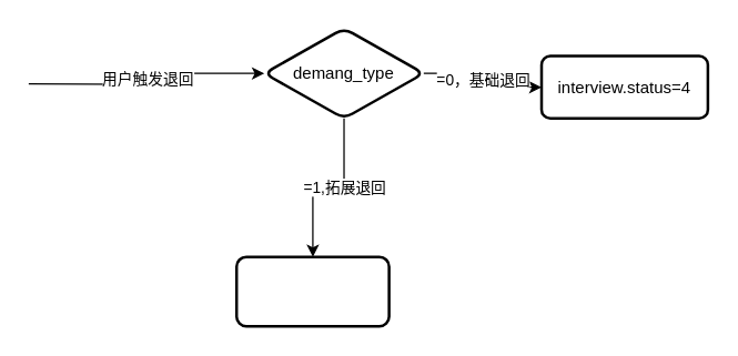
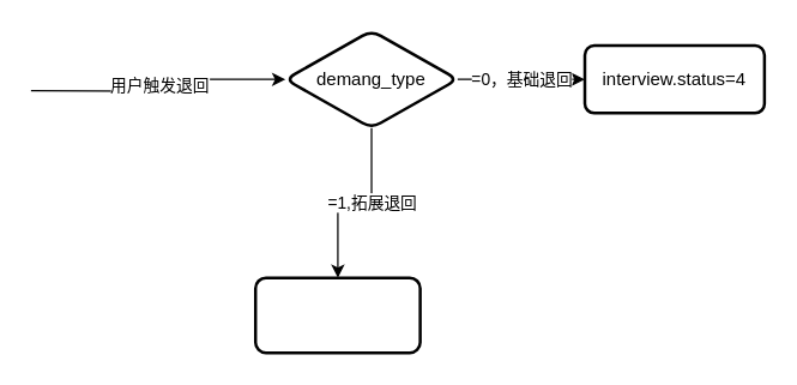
  <mxCell id="0" />
  <mxCell id="1" parent="0" />
  <mxCell id="2" value="用户触发退回" style="edgeStyle=orthogonalEdgeStyle;rounded=0;orthogonalLoop=1;jettySize=auto;html=1;" edge="1" parent="1" target="7"><mxGeometry relative="1" as="geometry"><mxPoint x="20" y="60" as="sourcePoint" /></mxGeometry></mxCell>
  <mxCell id="3" value="" style="rounded=1;whiteSpace=wrap;html=1;absoluteArcSize=1;arcSize=14;strokeWidth=2;" vertex="1" parent="1"><mxGeometry x="170" y="185" width="110" height="50" as="geometry" /></mxCell>
  <mxCell id="4" value="" style="edgeStyle=orthogonalEdgeStyle;rounded=0;orthogonalLoop=1;jettySize=auto;html=1;" edge="1" parent="1" source="7" target="3"><mxGeometry relative="1" as="geometry" /></mxCell>
  <mxCell id="5" value="=1,拓展退回" style="edgeLabel;html=1;align=center;verticalAlign=middle;resizable=0;points=[];" vertex="1" connectable="0" parent="4"><mxGeometry x="-0.216" relative="1" as="geometry"><mxPoint y="1" as="offset" /></mxGeometry></mxCell>
  <mxCell id="6" value="=0，基础退回" style="edgeStyle=orthogonalEdgeStyle;rounded=0;orthogonalLoop=1;jettySize=auto;html=1;" edge="1" parent="1" source="7" target="8"><mxGeometry relative="1" as="geometry" /></mxCell>
  <mxCell id="7" value="demang_type" style="rhombus;whiteSpace=wrap;html=1;rounded=1;arcSize=14;strokeWidth=2;" vertex="1" parent="1"><mxGeometry x="190" y="20" width="115" height="65" as="geometry" /></mxCell>
- <mxCell id="8" value="interview.status=4" style="whiteSpace=wrap;html=1;rounded=1;arcSize=14;strokeWidth=2;" vertex="1" parent="1"><mxGeometry x="390" y="40" width="120" height="45" as="geometry" /></mxCell>
+ <mxCell id="8" value="interview.status=4" style="whiteSpace=wrap;html=1;rounded=1;arcSize=14;strokeWidth=2;" vertex="1" parent="1"><mxGeometry x="390" y="30" width="120" height="45" as="geometry" /></mxCell>
